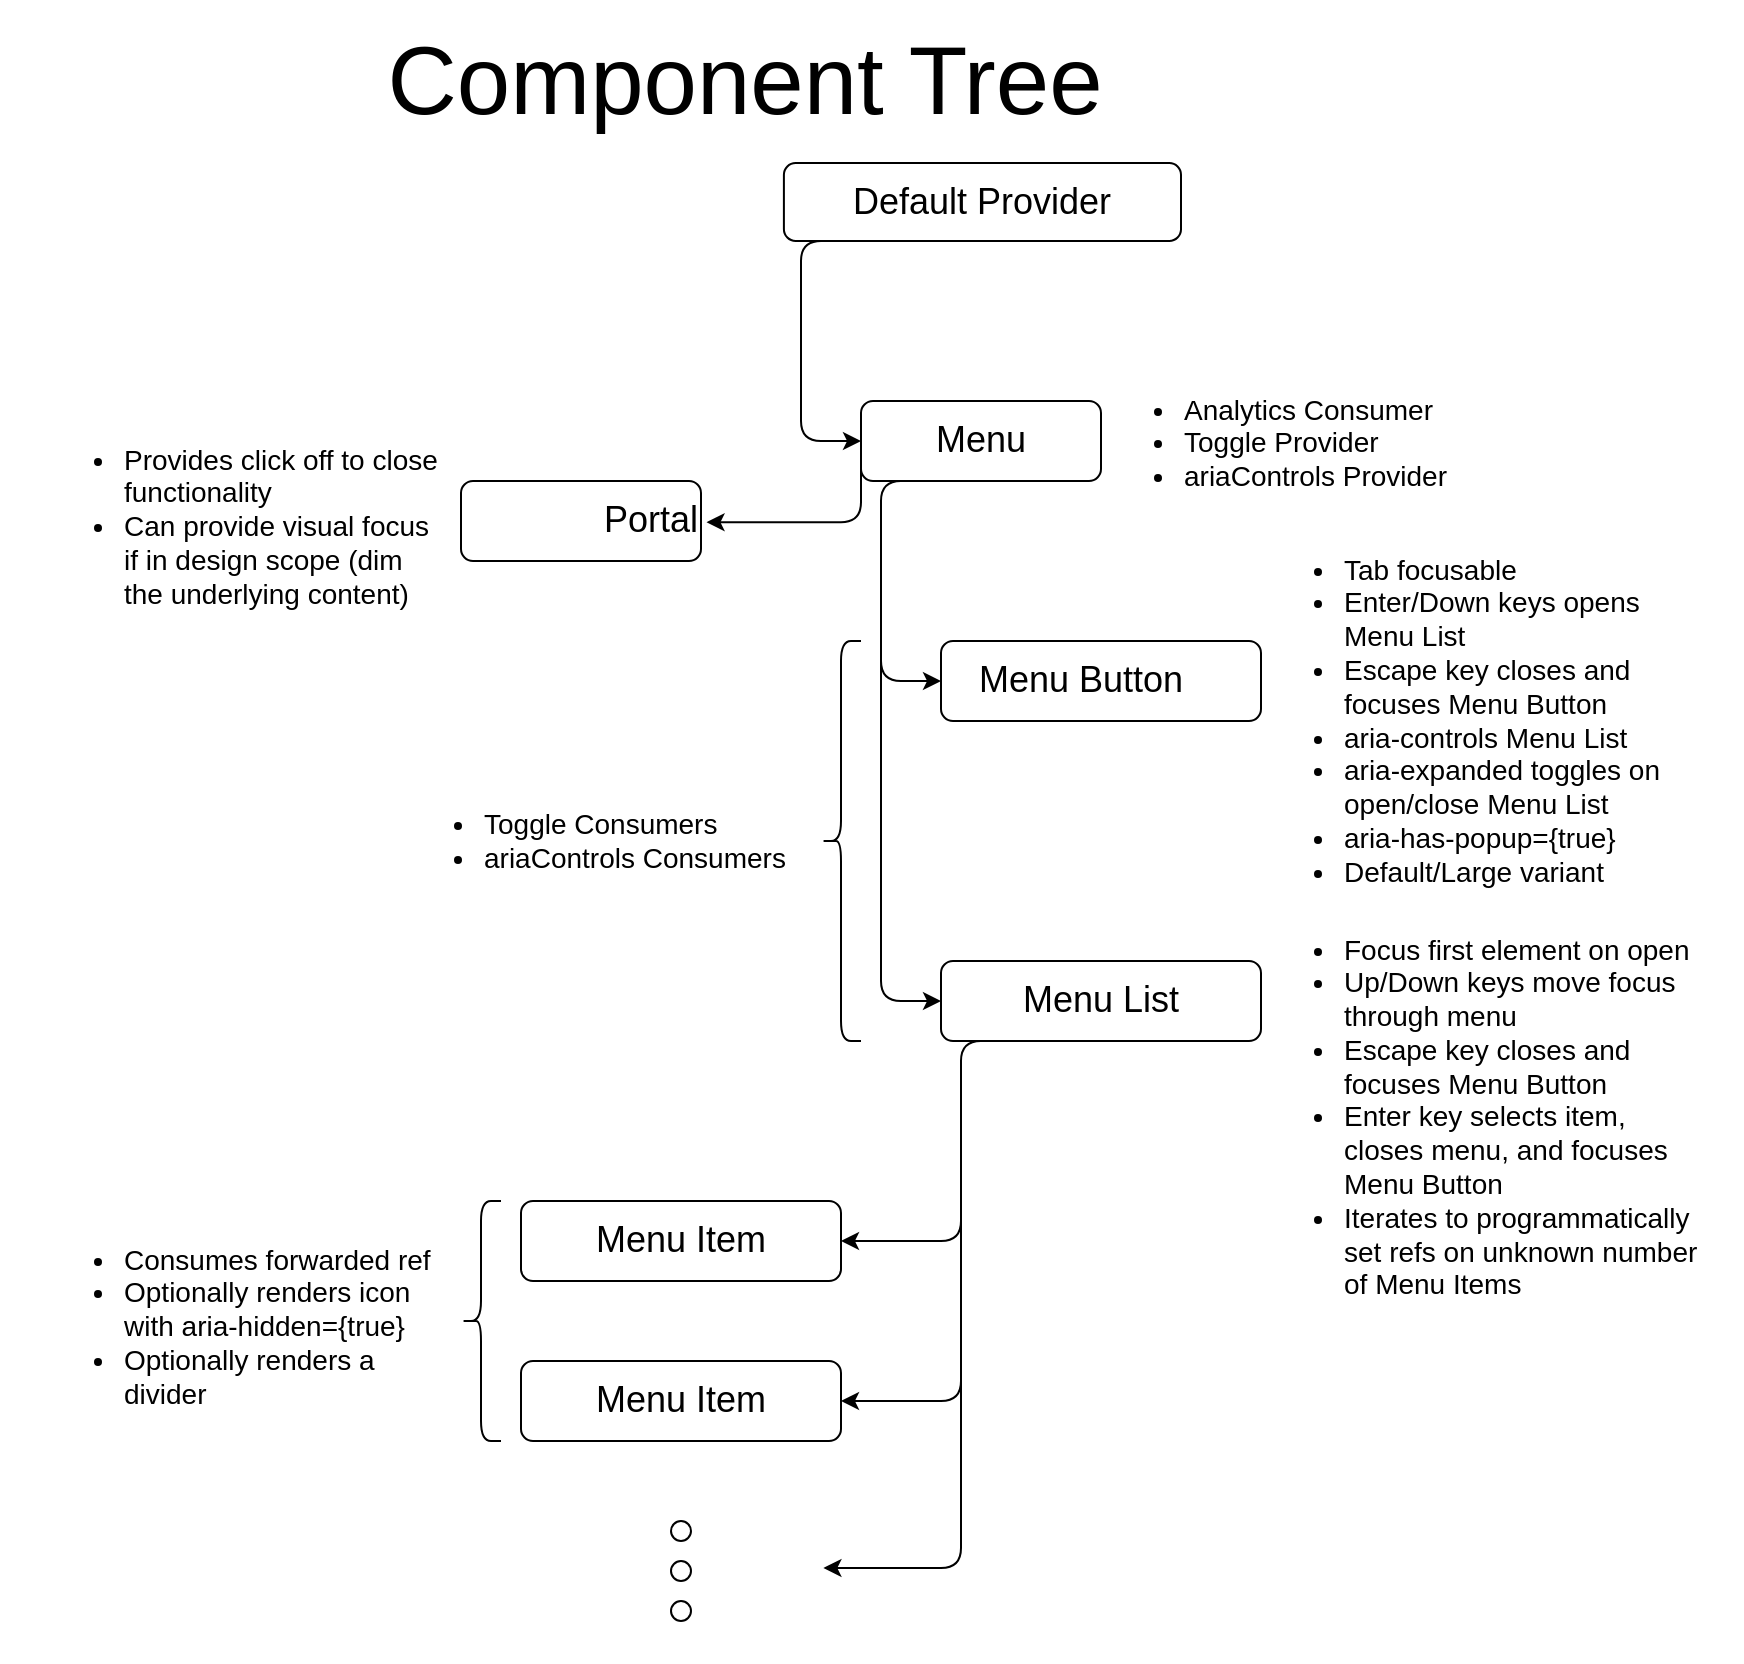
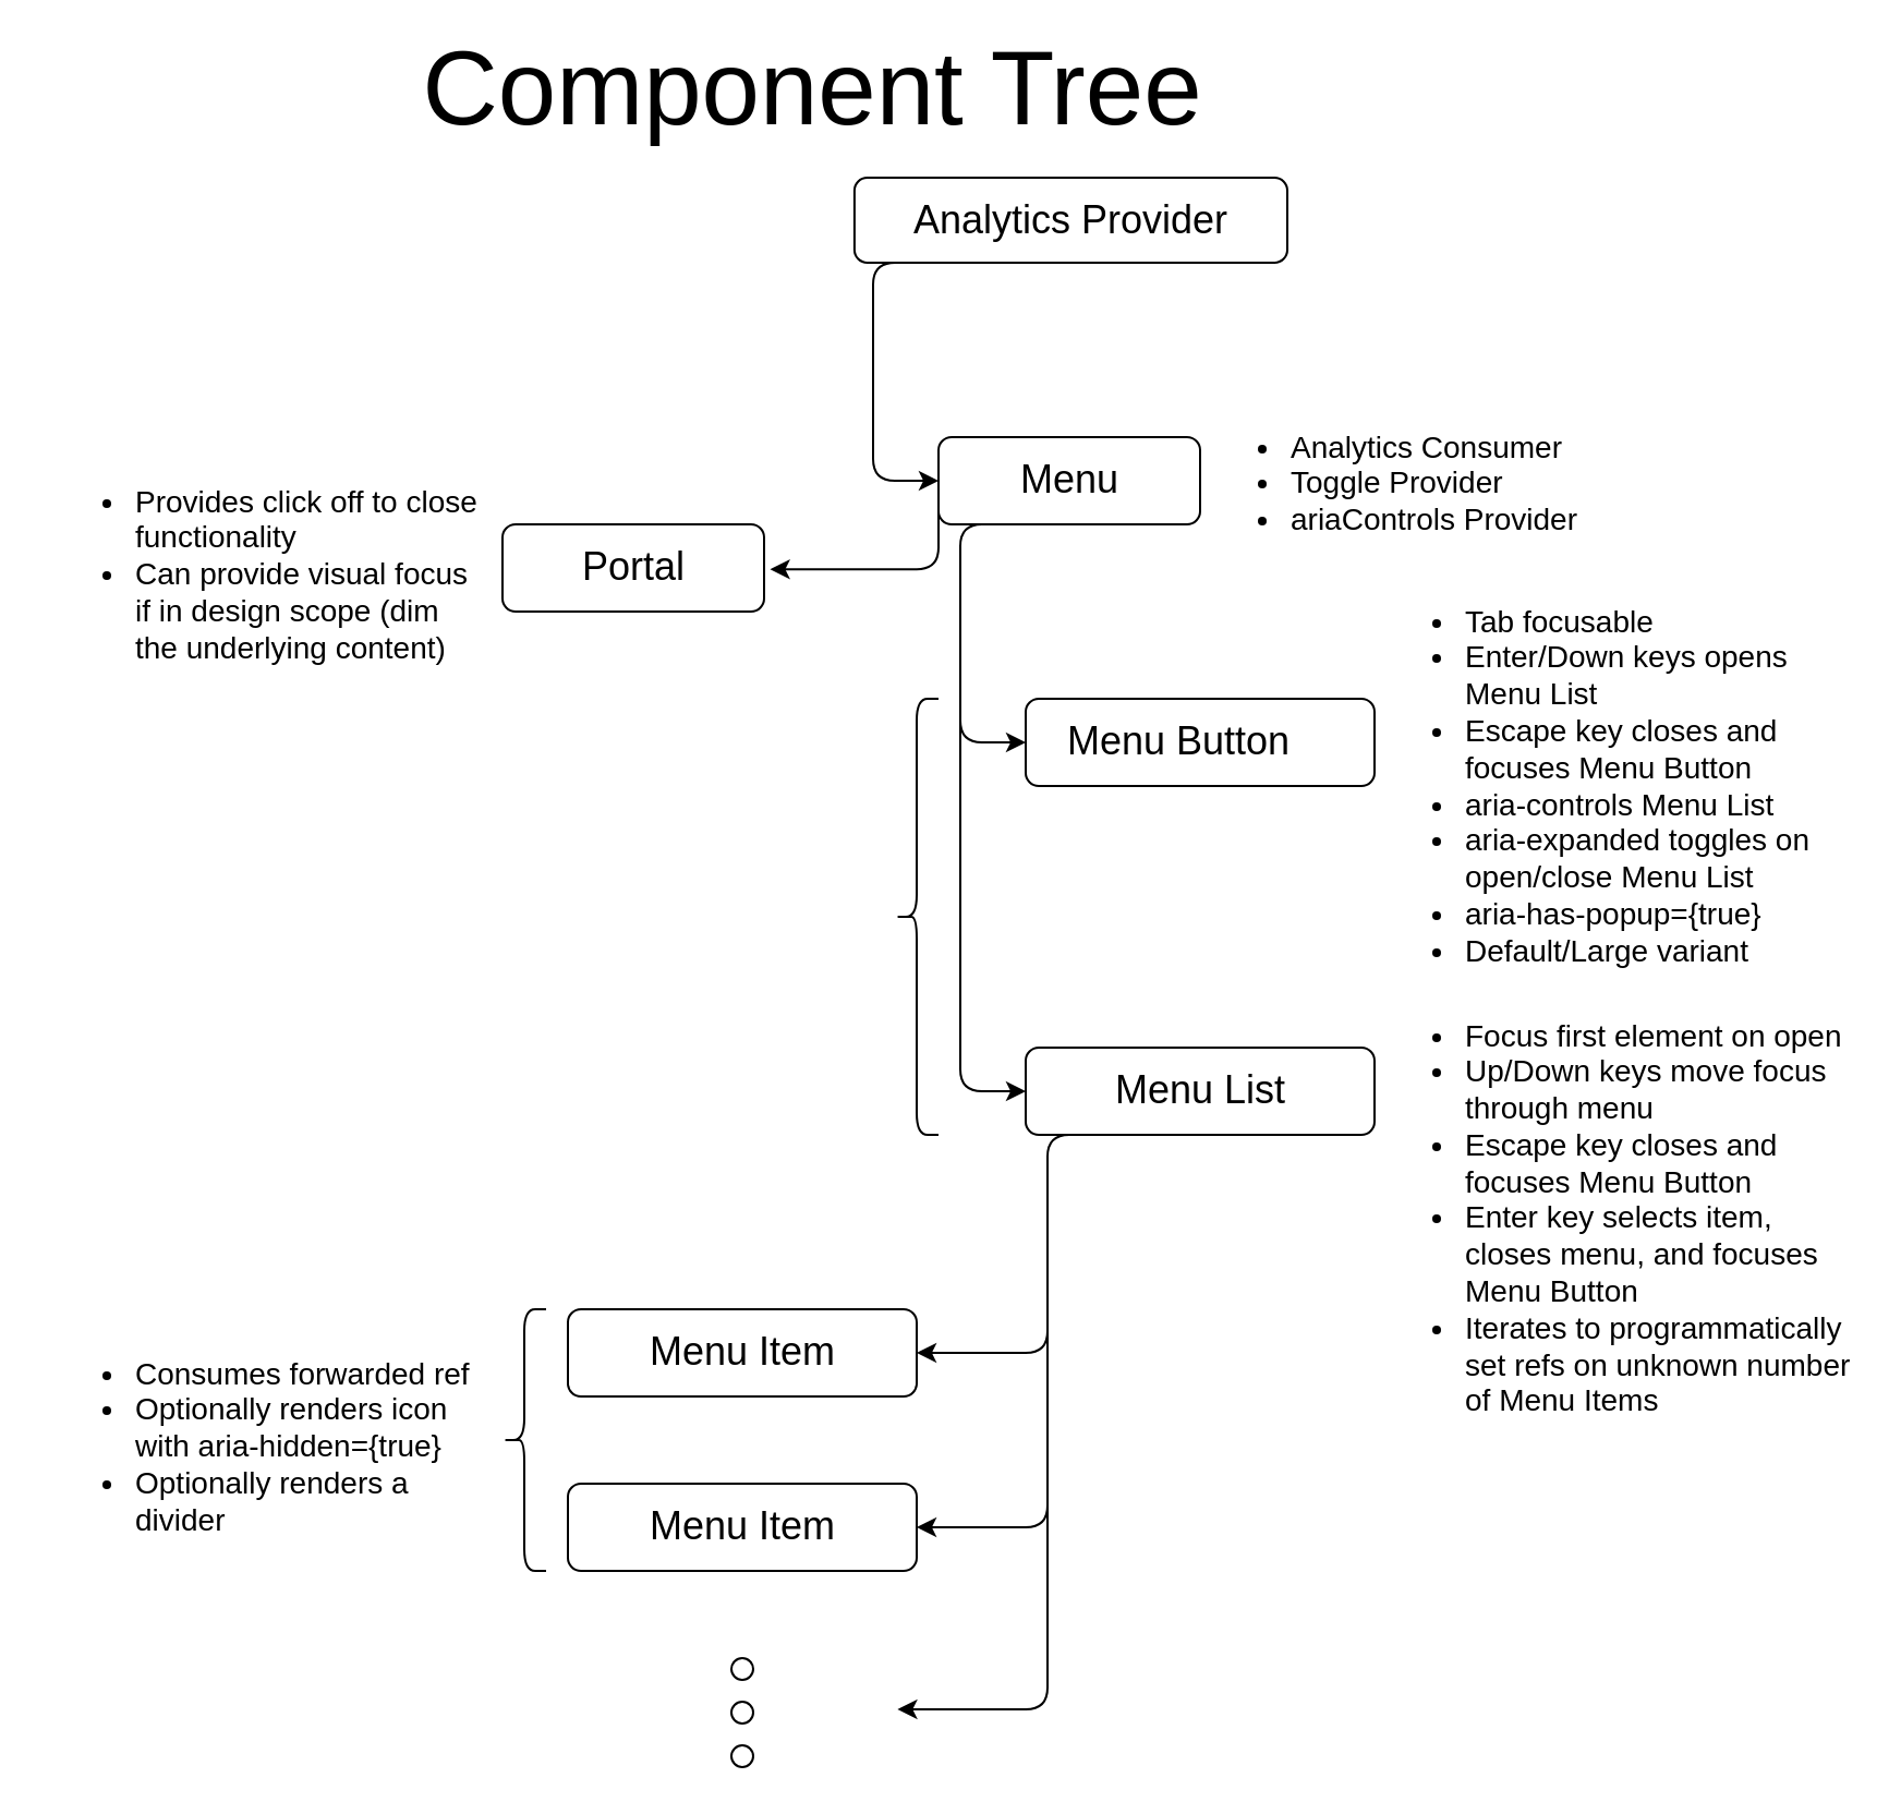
  <mxCell id="0" />
  <mxCell id="1" parent="0" />
  <mxCell id="2" value="Component Tree" style="text;html=1;strokeColor=none;fillColor=none;align=center;verticalAlign=middle;whiteSpace=wrap;rounded=0;fontSize=48;" vertex="1" parent="1"><mxGeometry x="190" y="20" width="365" height="40" as="geometry" /></mxCell>
  <mxCell id="3" value="" style="group" vertex="1" connectable="0" parent="1"><mxGeometry x="430" y="200" width="120" height="40" as="geometry" /></mxCell>
  <mxCell id="4" value="" style="rounded=1;whiteSpace=wrap;html=1;" vertex="1" parent="3"><mxGeometry width="120" height="40" as="geometry" /></mxCell>
  <mxCell id="5" value="&lt;font style=&quot;font-size: 18px&quot;&gt;Menu&lt;/font&gt;" style="text;html=1;strokeColor=none;fillColor=none;align=center;verticalAlign=middle;whiteSpace=wrap;rounded=0;" vertex="1" parent="3"><mxGeometry x="37.5" y="10" width="45" height="20" as="geometry" /></mxCell>
  <mxCell id="6" value="" style="edgeStyle=segmentEdgeStyle;endArrow=classic;html=1;fontSize=48;exitX=0.25;exitY=1;exitDx=0;exitDy=0;entryX=0;entryY=0.5;entryDx=0;entryDy=0;" edge="1" parent="1" source="12" target="4"><mxGeometry width="50" height="50" relative="1" as="geometry"><mxPoint x="660" y="350" as="sourcePoint" /><mxPoint x="710" y="300" as="targetPoint" /><Array as="points"><mxPoint x="400" y="120" /><mxPoint x="400" y="220" /></Array></mxGeometry></mxCell>
  <mxCell id="7" value="" style="group" vertex="1" connectable="0" parent="1"><mxGeometry x="470" y="320" width="160" height="40" as="geometry" /></mxCell>
  <mxCell id="8" value="" style="rounded=1;whiteSpace=wrap;html=1;" vertex="1" parent="7"><mxGeometry width="160" height="40" as="geometry" /></mxCell>
  <mxCell id="9" value="&lt;font style=&quot;font-size: 18px&quot;&gt;Menu Button&lt;/font&gt;" style="text;html=1;strokeColor=none;fillColor=none;align=center;verticalAlign=middle;whiteSpace=wrap;rounded=0;" vertex="1" parent="7"><mxGeometry x="13.75" y="10" width="112.5" height="20" as="geometry" /></mxCell>
  <mxCell id="10" value="" style="edgeStyle=segmentEdgeStyle;endArrow=classic;html=1;fontSize=48;exitX=0.25;exitY=1;exitDx=0;exitDy=0;entryX=0;entryY=0.5;entryDx=0;entryDy=0;" edge="1" parent="1"><mxGeometry width="50" height="50" relative="1" as="geometry"><mxPoint x="501.087" y="240" as="sourcePoint" /><mxPoint x="470" y="340" as="targetPoint" /><Array as="points"><mxPoint x="440" y="240" /><mxPoint x="440" y="340" /></Array></mxGeometry></mxCell>
  <mxCell id="11" value="" style="group" vertex="1" connectable="0" parent="1"><mxGeometry x="391.45" y="81" width="198.55" height="39" as="geometry" /></mxCell>
  <mxCell id="12" value="" style="rounded=1;whiteSpace=wrap;html=1;" vertex="1" parent="11"><mxGeometry width="198.55" height="39" as="geometry" /></mxCell>
- <mxCell id="13" value="&lt;font style=&quot;font-size: 18px&quot;&gt;Default Provider&lt;/font&gt;" style="text;html=1;strokeColor=none;fillColor=none;align=center;verticalAlign=middle;whiteSpace=wrap;rounded=0;" vertex="1" parent="11"><mxGeometry x="24.275" y="9.5" width="150.0" height="20" as="geometry" /></mxCell>
+ <mxCell id="13" value="&lt;font style=&quot;font-size: 18px&quot;&gt;Analytics Provider&lt;/font&gt;" style="text;html=1;strokeColor=none;fillColor=none;align=center;verticalAlign=middle;whiteSpace=wrap;rounded=0;" vertex="1" parent="11"><mxGeometry x="24.275" y="9.5" width="150.0" height="20" as="geometry" /></mxCell>
  <mxCell id="14" value="" style="group" vertex="1" connectable="0" parent="1"><mxGeometry x="470" y="480" width="160" height="40" as="geometry" /></mxCell>
  <mxCell id="15" value="" style="rounded=1;whiteSpace=wrap;html=1;" vertex="1" parent="14"><mxGeometry width="160" height="40" as="geometry" /></mxCell>
  <mxCell id="16" value="&lt;font style=&quot;font-size: 18px&quot;&gt;Menu List&lt;/font&gt;" style="text;html=1;strokeColor=none;fillColor=none;align=center;verticalAlign=middle;whiteSpace=wrap;rounded=0;" vertex="1" parent="14"><mxGeometry x="23.75" y="10" width="112.5" height="20" as="geometry" /></mxCell>
  <mxCell id="17" value="" style="edgeStyle=segmentEdgeStyle;endArrow=classic;html=1;fontSize=48;entryX=0;entryY=0.5;entryDx=0;entryDy=0;" edge="1" parent="1"><mxGeometry width="50" height="50" relative="1" as="geometry"><mxPoint x="440" y="320" as="sourcePoint" /><mxPoint x="470" y="500" as="targetPoint" /><Array as="points"><mxPoint x="440" y="400" /><mxPoint x="440" y="500" /></Array></mxGeometry></mxCell>
  <mxCell id="18" value="" style="group" vertex="1" connectable="0" parent="1"><mxGeometry x="260" y="600" width="160" height="40" as="geometry" /></mxCell>
  <mxCell id="19" value="" style="rounded=1;whiteSpace=wrap;html=1;" vertex="1" parent="18"><mxGeometry width="160" height="40" as="geometry" /></mxCell>
  <mxCell id="20" value="&lt;font style=&quot;font-size: 18px&quot;&gt;Menu Item&lt;/font&gt;" style="text;html=1;strokeColor=none;fillColor=none;align=center;verticalAlign=middle;whiteSpace=wrap;rounded=0;" vertex="1" parent="18"><mxGeometry x="23.75" y="10" width="112.5" height="20" as="geometry" /></mxCell>
  <mxCell id="21" value="" style="edgeStyle=segmentEdgeStyle;endArrow=classic;html=1;fontSize=48;exitX=0.25;exitY=1;exitDx=0;exitDy=0;entryX=1;entryY=0.5;entryDx=0;entryDy=0;" edge="1" parent="1" target="19"><mxGeometry width="50" height="50" relative="1" as="geometry"><mxPoint x="521.087" y="520" as="sourcePoint" /><mxPoint x="670" y="620" as="targetPoint" /><Array as="points"><mxPoint x="480" y="520" /><mxPoint x="480" y="620" /></Array></mxGeometry></mxCell>
  <mxCell id="22" value="" style="edgeStyle=segmentEdgeStyle;endArrow=classic;html=1;fontSize=48;entryX=1;entryY=0.5;entryDx=0;entryDy=0;" edge="1" parent="1" target="24"><mxGeometry width="50" height="50" relative="1" as="geometry"><mxPoint x="480" y="570" as="sourcePoint" /><mxPoint x="670" y="700" as="targetPoint" /><Array as="points"><mxPoint x="480" y="700" /></Array></mxGeometry></mxCell>
  <mxCell id="23" value="" style="group" vertex="1" connectable="0" parent="1"><mxGeometry x="260" y="680" width="160" height="40" as="geometry" /></mxCell>
  <mxCell id="24" value="" style="rounded=1;whiteSpace=wrap;html=1;" vertex="1" parent="23"><mxGeometry width="160" height="40" as="geometry" /></mxCell>
  <mxCell id="25" value="&lt;font style=&quot;font-size: 18px&quot;&gt;Menu Item&lt;/font&gt;" style="text;html=1;strokeColor=none;fillColor=none;align=center;verticalAlign=middle;whiteSpace=wrap;rounded=0;" vertex="1" parent="23"><mxGeometry x="23.75" y="10" width="112.5" height="20" as="geometry" /></mxCell>
  <mxCell id="26" value="" style="edgeStyle=segmentEdgeStyle;endArrow=classic;html=1;fontSize=48;entryX=0.96;entryY=0.7;entryDx=0;entryDy=0;entryPerimeter=0;" edge="1" parent="1"><mxGeometry width="50" height="50" relative="1" as="geometry"><mxPoint x="480" y="630" as="sourcePoint" /><mxPoint x="411.2" y="783.5" as="targetPoint" /><Array as="points"><mxPoint x="480" y="784" /></Array></mxGeometry></mxCell>
  <mxCell id="27" value="&lt;ul&gt;&lt;li&gt;Analytics Consumer&lt;/li&gt;&lt;li&gt;Toggle Provider&lt;/li&gt;&lt;li&gt;ariaControls Provider&lt;/li&gt;&lt;/ul&gt;" style="text;strokeColor=none;fillColor=none;html=1;whiteSpace=wrap;verticalAlign=middle;overflow=hidden;fontSize=14;" vertex="1" parent="1"><mxGeometry x="550" y="180" width="200" height="80" as="geometry" /></mxCell>
  <mxCell id="28" value="&lt;ul&gt;&lt;li&gt;Tab focusable&amp;nbsp;&lt;/li&gt;&lt;li&gt;Enter/Down keys opens Menu List&lt;/li&gt;&lt;li&gt;Escape key closes and focuses Menu Button&lt;/li&gt;&lt;li&gt;aria-controls Menu List&lt;/li&gt;&lt;li&gt;aria-expanded toggles on open/close Menu List&lt;/li&gt;&lt;li&gt;aria-has-popup={true}&lt;/li&gt;&lt;li&gt;Default/Large variant&lt;/li&gt;&lt;/ul&gt;" style="text;strokeColor=none;fillColor=none;html=1;whiteSpace=wrap;verticalAlign=middle;overflow=hidden;fontSize=14;" vertex="1" parent="1"><mxGeometry x="630" y="260" width="220" height="200" as="geometry" /></mxCell>
  <mxCell id="29" value="" style="shape=curlyBracket;whiteSpace=wrap;html=1;rounded=1;fontSize=14;" vertex="1" parent="1"><mxGeometry x="410" y="320" width="20" height="200" as="geometry" /></mxCell>
  <mxCell id="30" value="" style="group" vertex="1" connectable="0" parent="1"><mxGeometry x="230" y="240" width="120" height="40" as="geometry" /></mxCell>
  <mxCell id="31" value="" style="rounded=1;whiteSpace=wrap;html=1;" vertex="1" parent="30"><mxGeometry width="120" height="40" as="geometry" /></mxCell>
- <mxCell id="32" value="&lt;font style=&quot;font-size: 18px&quot;&gt;Portal&lt;/font&gt;" style="text;html=1;strokeColor=none;fillColor=none;align=center;verticalAlign=middle;whiteSpace=wrap;rounded=0;" vertex="1" parent="30"><mxGeometry x="72.5" y="10" width="45" height="20" as="geometry" /></mxCell>
+ <mxCell id="32" value="&lt;font style=&quot;font-size: 18px&quot;&gt;Portal&lt;/font&gt;" style="text;html=1;strokeColor=none;fillColor=none;align=center;verticalAlign=middle;whiteSpace=wrap;rounded=0;" vertex="1" parent="30"><mxGeometry x="37.5" y="10" width="45" height="20" as="geometry" /></mxCell>
  <mxCell id="33" value="" style="edgeStyle=segmentEdgeStyle;endArrow=classic;html=1;fontSize=48;exitX=0;exitY=0.75;exitDx=0;exitDy=0;entryX=1.023;entryY=0.515;entryDx=0;entryDy=0;entryPerimeter=0;" edge="1" parent="1" source="4" target="31"><mxGeometry width="50" height="50" relative="1" as="geometry"><mxPoint x="441.087" y="120" as="sourcePoint" /><mxPoint x="430" y="220" as="targetPoint" /><Array as="points"><mxPoint x="430" y="261" /><mxPoint x="353" y="261" /></Array></mxGeometry></mxCell>
  <mxCell id="34" value="&lt;ul&gt;&lt;li&gt;Provides click off to close functionality&lt;/li&gt;&lt;li&gt;Can provide visual focus if in design scope (dim the underlying content)&lt;/li&gt;&lt;/ul&gt;" style="text;strokeColor=none;fillColor=none;html=1;whiteSpace=wrap;verticalAlign=middle;overflow=hidden;fontSize=14;" vertex="1" parent="1"><mxGeometry y="205" width="200" height="110" as="geometry" x="20" /></mxCell>
- <mxCell id="35" value="&lt;ul&gt;&lt;li&gt;Toggle Consumers&lt;/li&gt;&lt;li&gt;ariaControls Consumers&lt;/li&gt;&lt;/ul&gt;" style="text;strokeColor=none;fillColor=none;html=1;whiteSpace=wrap;verticalAlign=middle;overflow=hidden;fontSize=14;" vertex="1" parent="1"><mxGeometry x="200" y="380" width="200" height="80" as="geometry" /></mxCell>
  <mxCell id="36" value="&lt;ul&gt;&lt;li&gt;Focus first element on open&amp;nbsp;&lt;/li&gt;&lt;li&gt;Up/Down keys move focus through menu&lt;/li&gt;&lt;li&gt;Escape key closes and focuses Menu Button&lt;/li&gt;&lt;li&gt;Enter key selects item, closes menu, and focuses Menu Button&lt;/li&gt;&lt;li&gt;Iterates to programmatically set refs on unknown number of Menu Items&lt;/li&gt;&lt;/ul&gt;" style="text;strokeColor=none;fillColor=none;html=1;whiteSpace=wrap;verticalAlign=middle;overflow=hidden;fontSize=14;spacingTop=0;spacing=2;" vertex="1" parent="1"><mxGeometry x="630" y="450" width="220" height="200" as="geometry" /></mxCell>
  <mxCell id="37" value="" style="group" vertex="1" connectable="0" parent="1"><mxGeometry x="335" y="760" width="10" height="50" as="geometry" /></mxCell>
  <mxCell id="38" value="" style="ellipse;whiteSpace=wrap;html=1;aspect=fixed;fontSize=48;" vertex="1" parent="37"><mxGeometry width="10" height="10" as="geometry" /></mxCell>
  <mxCell id="39" value="" style="ellipse;whiteSpace=wrap;html=1;aspect=fixed;fontSize=48;" vertex="1" parent="37"><mxGeometry y="20" width="10" height="10" as="geometry" /></mxCell>
  <mxCell id="40" value="" style="ellipse;whiteSpace=wrap;html=1;aspect=fixed;fontSize=48;" vertex="1" parent="37"><mxGeometry y="40" width="10" height="10" as="geometry" /></mxCell>
  <mxCell id="41" value="" style="shape=curlyBracket;whiteSpace=wrap;html=1;rounded=1;fontSize=14;" vertex="1" parent="1"><mxGeometry x="230" y="600" width="20" height="120" as="geometry" /></mxCell>
  <mxCell id="42" value="&lt;ul&gt;&lt;li&gt;Consumes forwarded ref&lt;/li&gt;&lt;li&gt;Optionally renders icon with aria-hidden={true}&lt;/li&gt;&lt;li&gt;Optionally renders a divider&lt;/li&gt;&lt;/ul&gt;" style="text;strokeColor=none;fillColor=none;html=1;whiteSpace=wrap;verticalAlign=middle;overflow=hidden;fontSize=14;" vertex="1" parent="1"><mxGeometry y="605" width="200" height="110" as="geometry" x="20" /></mxCell>
